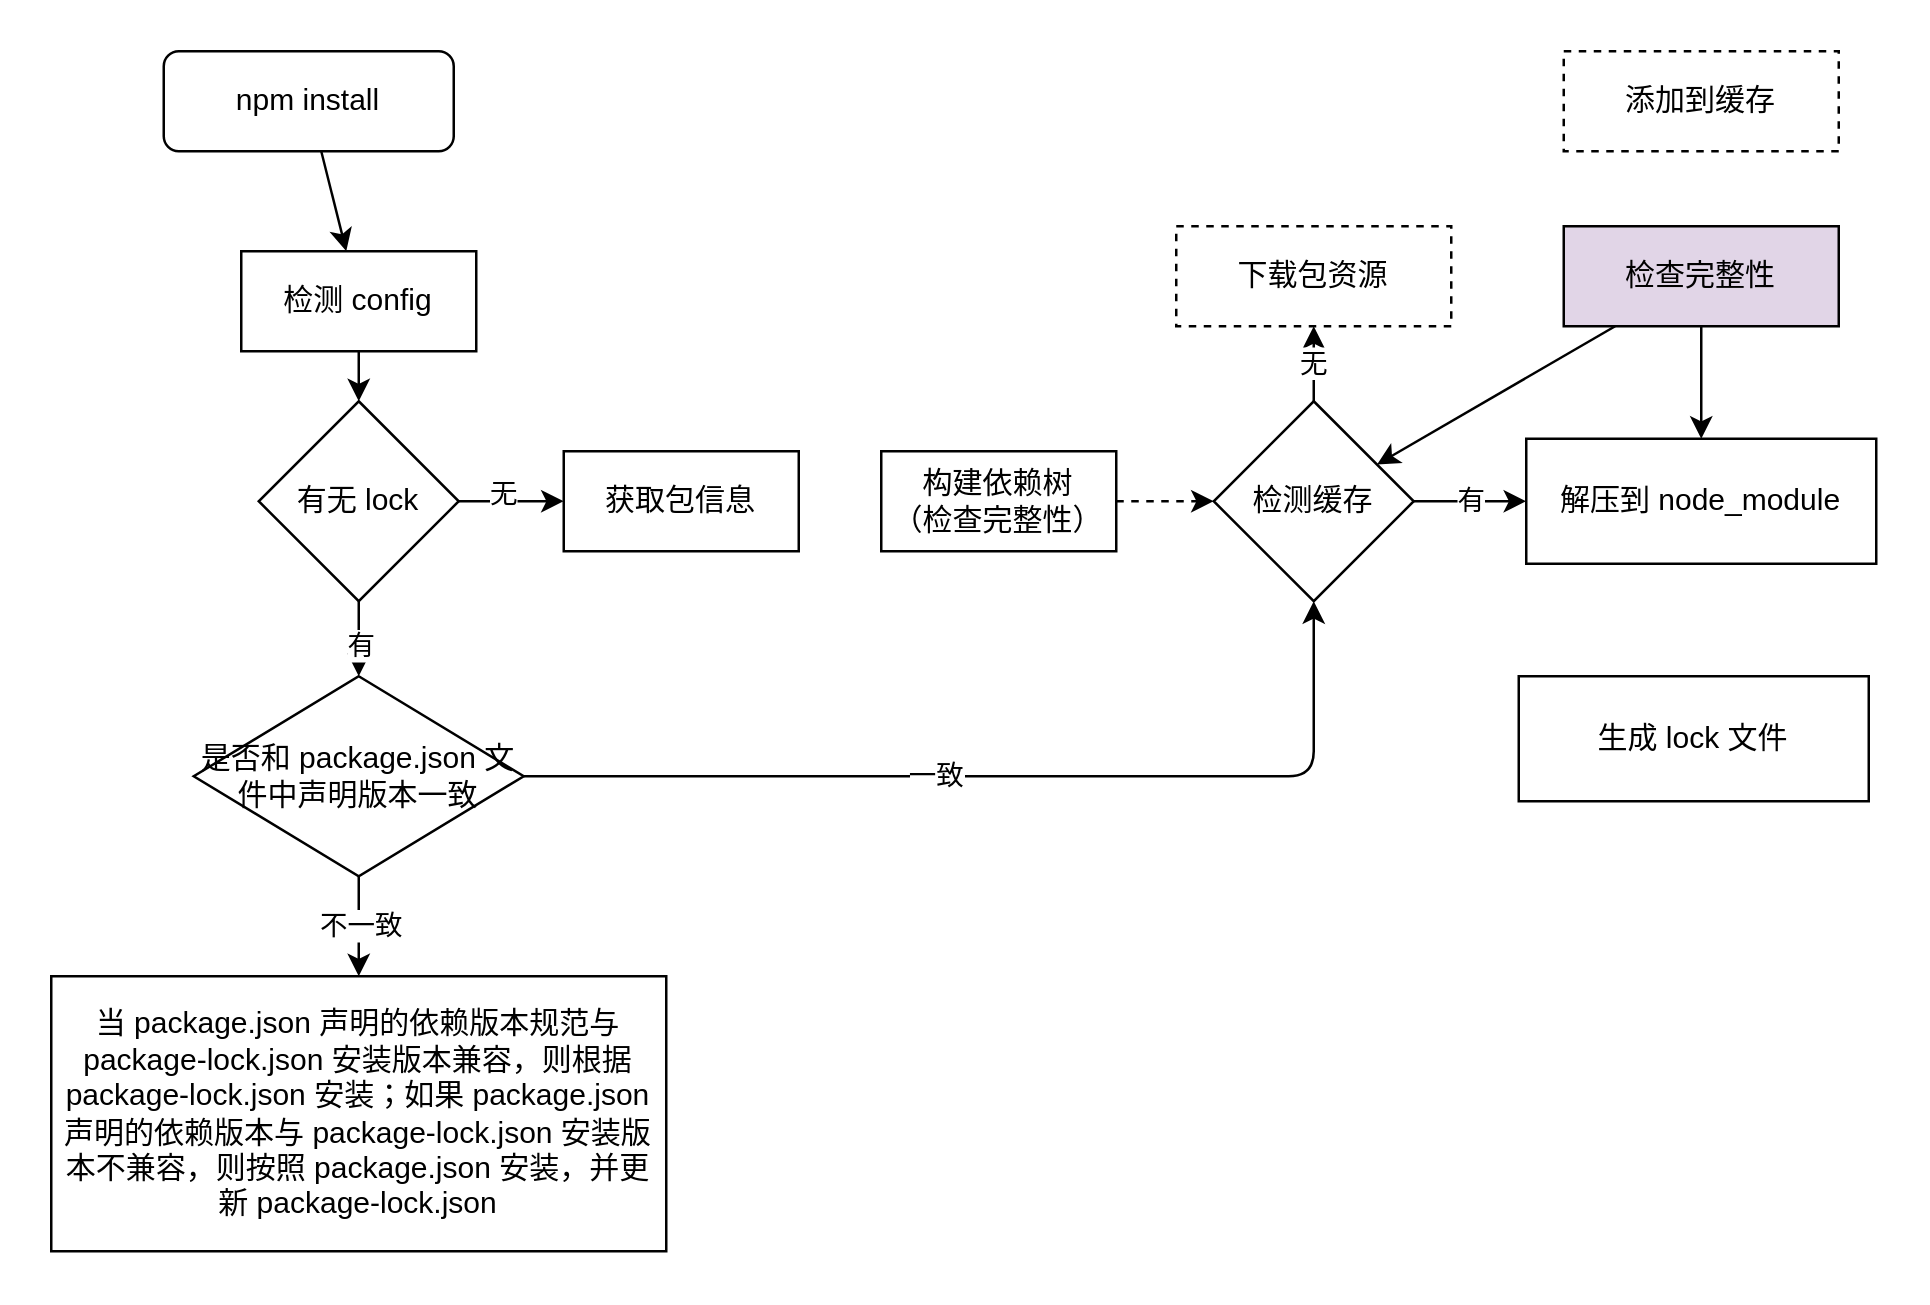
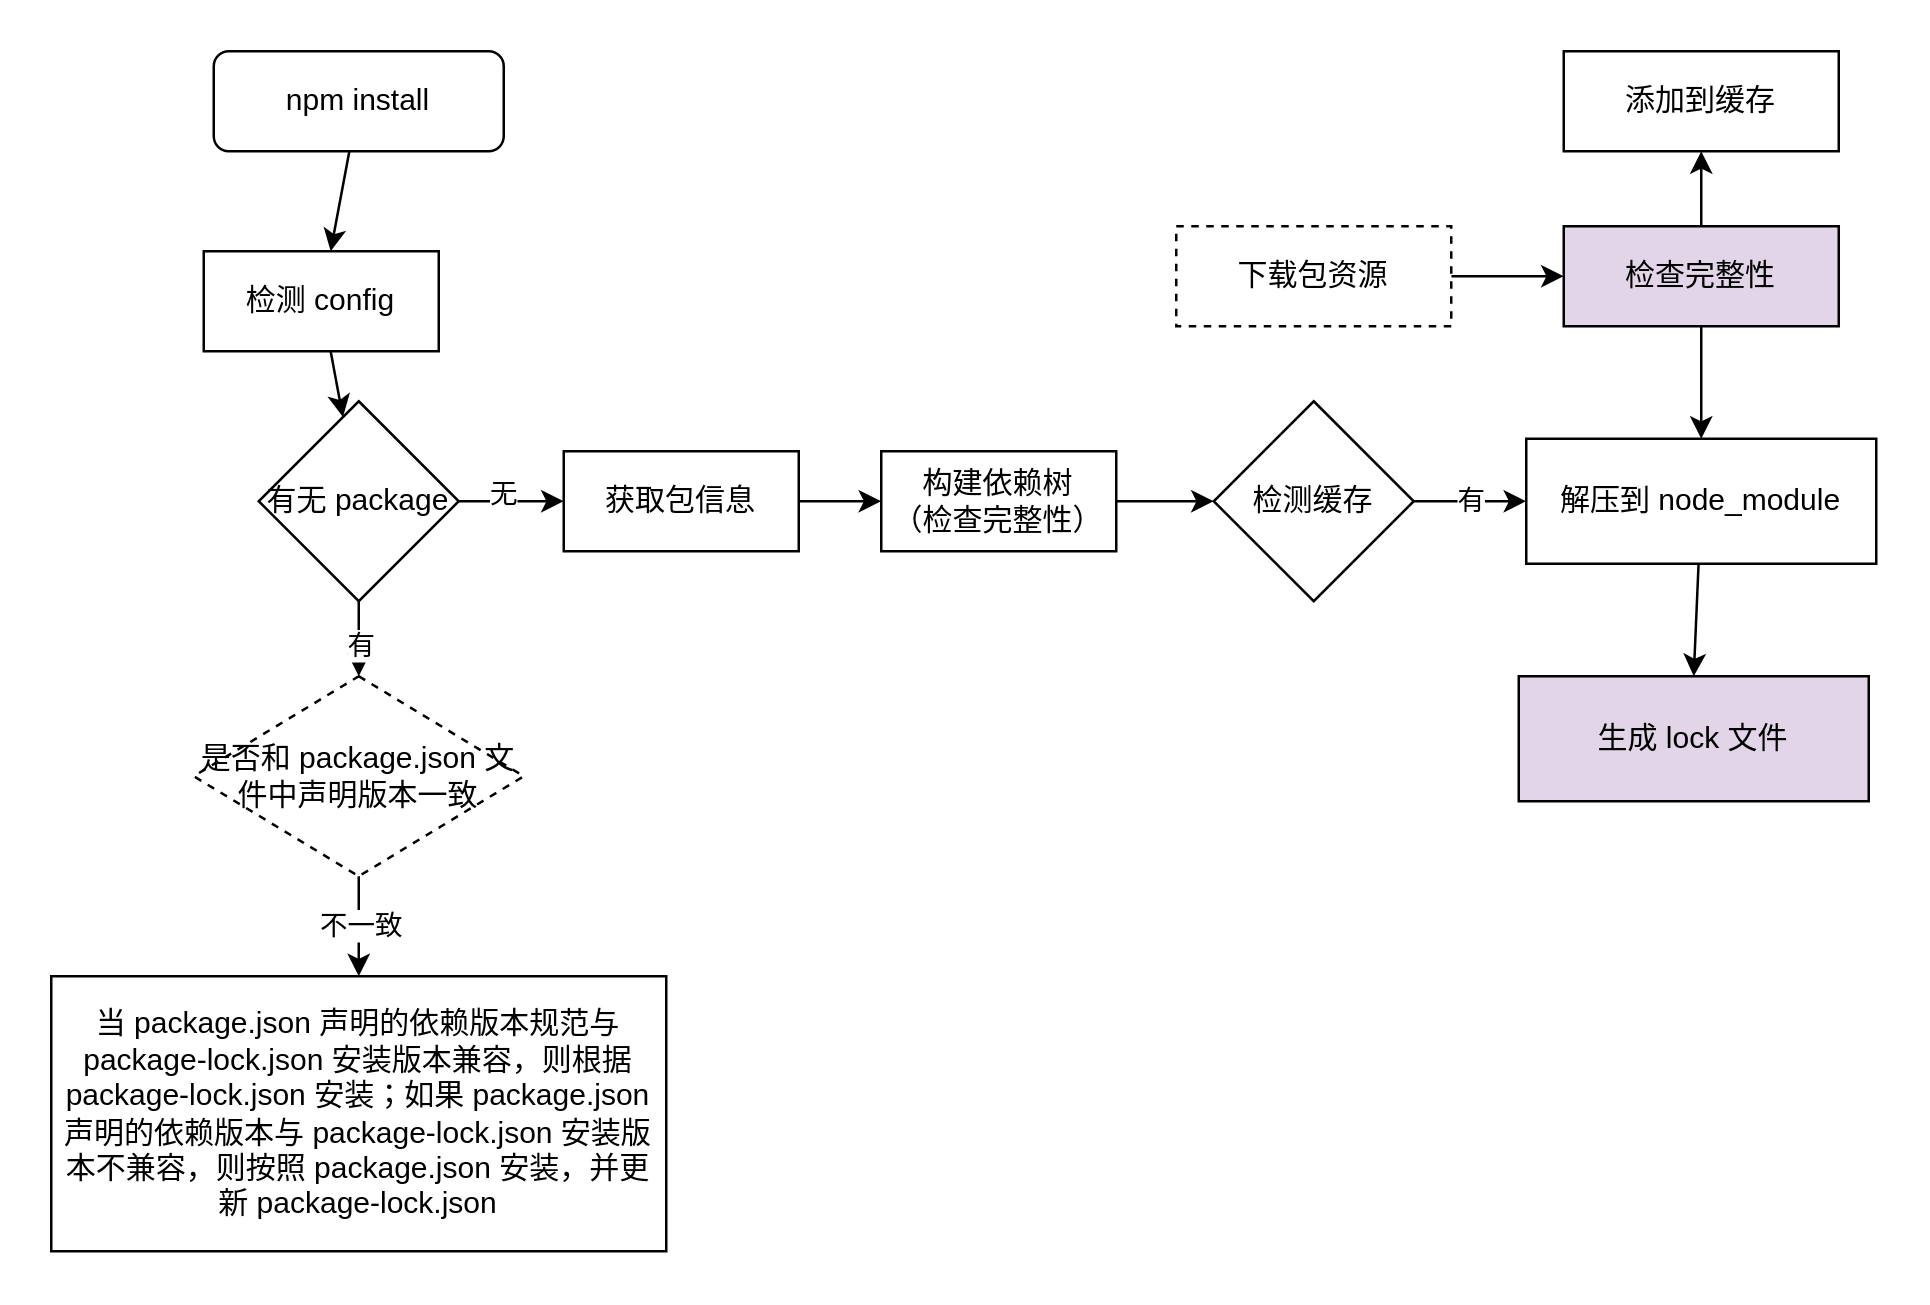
  <mxCell id="0" />
  <mxCell id="1" parent="0" />
  <mxCell id="2" style="edgeStyle=none;html=1;" edge="1" parent="1" source="3" target="10"><mxGeometry relative="1" as="geometry" /></mxCell>
- <mxCell id="3" value="检测 config" style="rounded=0;whiteSpace=wrap;html=1;" vertex="1" parent="1"><mxGeometry x="96" y="100" width="94" height="40" as="geometry" /></mxCell>
+ <mxCell id="3" value="检测 config" style="rounded=0;whiteSpace=wrap;html=1;" vertex="1" parent="1"><mxGeometry x="81" y="100" width="94" height="40" as="geometry" /></mxCell>
  <mxCell id="4" style="edgeStyle=none;html=1;" edge="1" parent="1" source="5" target="3"><mxGeometry relative="1" as="geometry" /></mxCell>
- <mxCell id="5" value="npm install" style="rounded=1;whiteSpace=wrap;html=1;" vertex="1" parent="1"><mxGeometry x="65" y="20" width="116" height="40" as="geometry" /></mxCell>
+ <mxCell id="5" value="npm install" style="rounded=1;whiteSpace=wrap;html=1;" vertex="1" parent="1"><mxGeometry x="85" y="20" width="116" height="40" as="geometry" /></mxCell>
  <mxCell id="6" style="edgeStyle=none;html=1;" edge="1" parent="1" source="10" target="12"><mxGeometry relative="1" as="geometry" /></mxCell>
  <mxCell id="7" value="无" style="edgeLabel;html=1;align=center;verticalAlign=middle;resizable=0;points=[];" vertex="1" connectable="0" parent="6"><mxGeometry x="-0.191" y="4" relative="1" as="geometry"><mxPoint as="offset" /></mxGeometry></mxCell>
  <mxCell id="8" style="edgeStyle=none;html=1;entryX=0.5;entryY=0;entryDx=0;entryDy=0;" edge="1" parent="1" source="10" target="22"><mxGeometry relative="1" as="geometry"><mxPoint x="143" y="280" as="targetPoint" /></mxGeometry></mxCell>
  <mxCell id="9" value="有" style="edgeLabel;html=1;align=center;verticalAlign=middle;resizable=0;points=[];" vertex="1" connectable="0" parent="8"><mxGeometry x="0.1" relative="1" as="geometry"><mxPoint as="offset" /></mxGeometry></mxCell>
- <mxCell id="10" value="有无 lock" style="rhombus;whiteSpace=wrap;html=1;" vertex="1" parent="1"><mxGeometry x="103" y="160" width="80" height="80" as="geometry" /></mxCell>
+ <mxCell id="10" value="有无 package" style="rhombus;whiteSpace=wrap;html=1;" vertex="1" parent="1"><mxGeometry x="103" y="160" width="80" height="80" as="geometry" /></mxCell>
+ <mxCell id="11" style="edgeStyle=none;html=1;entryX=0;entryY=0.5;entryDx=0;entryDy=0;" edge="1" parent="1" source="12" target="14"><mxGeometry relative="1" as="geometry" /></mxCell>
  <mxCell id="12" value="获取包信息" style="rounded=0;whiteSpace=wrap;html=1;" vertex="1" parent="1"><mxGeometry x="225" y="180" width="94" height="40" as="geometry" /></mxCell>
- <mxCell id="13" style="edgeStyle=none;html=1;dashed=1;" edge="1" parent="1" source="14" target="17"><mxGeometry relative="1" as="geometry" /></mxCell>
+ <mxCell id="13" style="edgeStyle=none;html=1;" edge="1" parent="1" source="14" target="17"><mxGeometry relative="1" as="geometry" /></mxCell>
  <mxCell id="14" value="构建依赖树&lt;br&gt;（检查完整性）" style="rounded=0;whiteSpace=wrap;html=1;" vertex="1" parent="1"><mxGeometry x="352" y="180" width="94" height="40" as="geometry" /></mxCell>
  <mxCell id="15" value="有" style="edgeStyle=none;html=1;entryX=0;entryY=0.5;entryDx=0;entryDy=0;" edge="1" parent="1" source="17" target="30"><mxGeometry relative="1" as="geometry" /></mxCell>
- <mxCell id="16" value="无" style="edgeStyle=none;html=1;" edge="1" parent="1" source="17" target="25"><mxGeometry relative="1" as="geometry" /></mxCell>
  <mxCell id="17" value="检测缓存" style="rhombus;whiteSpace=wrap;html=1;" vertex="1" parent="1"><mxGeometry x="485" y="160" width="80" height="80" as="geometry" /></mxCell>
- <mxCell id="18" style="edgeStyle=none;html=1;entryX=0.5;entryY=1;entryDx=0;entryDy=0;" edge="1" parent="1" source="22" target="17"><mxGeometry relative="1" as="geometry"><Array as="points"><mxPoint x="525" y="310" /></Array></mxGeometry></mxCell>
- <mxCell id="19" value="一致" style="edgeLabel;html=1;align=center;verticalAlign=middle;resizable=0;points=[];" vertex="1" connectable="0" parent="18"><mxGeometry x="-0.15" y="1" relative="1" as="geometry"><mxPoint as="offset" /></mxGeometry></mxCell>
  <mxCell id="20" style="edgeStyle=none;html=1;" edge="1" parent="1" source="22" target="23"><mxGeometry relative="1" as="geometry" /></mxCell>
  <mxCell id="21" value="不一致" style="edgeLabel;html=1;align=center;verticalAlign=middle;resizable=0;points=[];" vertex="1" connectable="0" parent="20"><mxGeometry x="-0.067" relative="1" as="geometry"><mxPoint as="offset" /></mxGeometry></mxCell>
- <mxCell id="22" value="是否和 package.json 文件中声明版本一致" style="rhombus;whiteSpace=wrap;html=1;" vertex="1" parent="1"><mxGeometry x="77" y="270" width="132" height="80" as="geometry" /></mxCell>
+ <mxCell id="22" value="是否和 package.json 文件中声明版本一致" style="rhombus;whiteSpace=wrap;html=1;dashed=1;" vertex="1" parent="1"><mxGeometry x="77" y="270" width="132" height="80" as="geometry" /></mxCell>
  <mxCell id="23" value="当 package.json 声明的依赖版本规范与 package-lock.json 安装版本兼容，则根据 package-lock.json 安装；如果 package.json 声明的依赖版本与 package-lock.json 安装版本不兼容，则按照 package.json 安装，并更新 package-lock.json" style="rounded=0;whiteSpace=wrap;html=1;" vertex="1" parent="1"><mxGeometry x="20" y="390" width="246" height="110" as="geometry" /></mxCell>
+ <mxCell id="24" style="edgeStyle=none;html=1;" edge="1" parent="1" source="25" target="28"><mxGeometry relative="1" as="geometry" /></mxCell>
  <mxCell id="25" value="下载包资源" style="rounded=0;whiteSpace=wrap;html=1;dashed=1;" vertex="1" parent="1"><mxGeometry x="470" y="90" width="110" height="40" as="geometry" /></mxCell>
  <mxCell id="26" style="edgeStyle=none;html=1;entryX=0.5;entryY=0;entryDx=0;entryDy=0;" edge="1" parent="1" source="28" target="30"><mxGeometry relative="1" as="geometry" /></mxCell>
- <mxCell id="27" style="edgeStyle=none;html=1;" edge="1" parent="1" source="28" target="17"><mxGeometry relative="1" as="geometry" /></mxCell>
+ <mxCell id="27" style="edgeStyle=none;html=1;" edge="1" parent="1" source="28" target="31"><mxGeometry relative="1" as="geometry" /></mxCell>
  <mxCell id="28" value="检查完整性" style="rounded=0;whiteSpace=wrap;html=1;fillColor=#e1d5e7;" vertex="1" parent="1"><mxGeometry x="625" y="90" width="110" height="40" as="geometry" /></mxCell>
+ <mxCell id="29" style="edgeStyle=none;html=1;entryX=0.5;entryY=0;entryDx=0;entryDy=0;" edge="1" parent="1" source="30" target="32"><mxGeometry relative="1" as="geometry" /></mxCell>
  <mxCell id="30" value="解压到 node_module" style="rounded=0;whiteSpace=wrap;html=1;" vertex="1" parent="1"><mxGeometry x="610" y="175" width="140" height="50" as="geometry" /></mxCell>
- <mxCell id="31" value="添加到缓存" style="rounded=0;whiteSpace=wrap;html=1;dashed=1;" vertex="1" parent="1"><mxGeometry x="625" y="20" width="110" height="40" as="geometry" /></mxCell>
- <mxCell id="32" value="生成 lock 文件" style="rounded=0;whiteSpace=wrap;html=1;" vertex="1" parent="1"><mxGeometry x="607" y="270" width="140" height="50" as="geometry" /></mxCell>
+ <mxCell id="31" value="添加到缓存" style="rounded=0;whiteSpace=wrap;html=1;" vertex="1" parent="1"><mxGeometry x="625" y="20" width="110" height="40" as="geometry" /></mxCell>
+ <mxCell id="32" value="生成 lock 文件" style="rounded=0;whiteSpace=wrap;html=1;fillColor=#e1d5e7;" vertex="1" parent="1"><mxGeometry x="607" y="270" width="140" height="50" as="geometry" /></mxCell>
